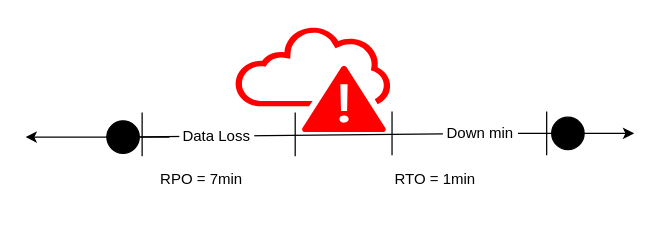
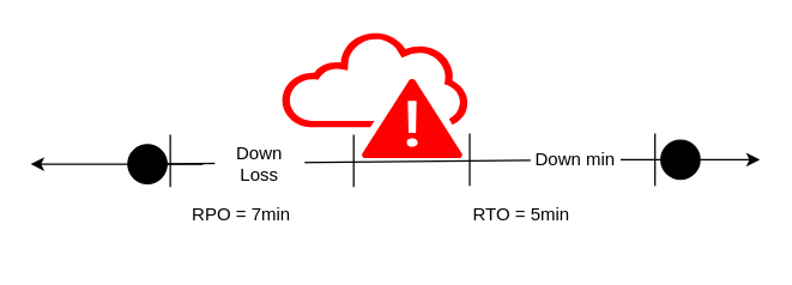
  <mxCell id="0" />
  <mxCell id="1" parent="0" />
  <mxCell id="2" value="" style="sketch=0;pointerEvents=1;shadow=0;dashed=0;html=1;strokeColor=none;labelPosition=center;verticalLabelPosition=bottom;outlineConnect=0;verticalAlign=top;align=center;shape=mxgraph.office.clouds.cloud_disaster;fillColor=#ff0000;" parent="1" vertex="1"><mxGeometry x="187" y="20" width="126" height="85" as="geometry" /></mxCell>
  <mxCell id="3" value="RPO = 7min" style="text;html=1;strokeColor=none;fillColor=none;align=center;verticalAlign=middle;whiteSpace=wrap;rounded=0;" parent="1" vertex="1"><mxGeometry x="119" y="128" width="84" height="30" as="geometry" /></mxCell>
  <mxCell id="4" value="" style="endArrow=none;html=1;rounded=0;startArrow=classic;startFill=1;" parent="1" edge="1"><mxGeometry width="50" height="50" relative="1" as="geometry"><mxPoint x="20" y="109" as="sourcePoint" /><mxPoint x="135" y="109" as="targetPoint" /></mxGeometry></mxCell>
  <mxCell id="5" value="" style="ellipse;whiteSpace=wrap;html=1;aspect=fixed;fillColor=#000000;" parent="1" vertex="1"><mxGeometry x="85" y="96" width="26" height="26" as="geometry" /></mxCell>
  <mxCell id="6" value="" style="endArrow=none;html=1;rounded=0;" parent="1" source="14" target="8" edge="1"><mxGeometry width="50" height="50" relative="1" as="geometry"><mxPoint x="111" y="109" as="sourcePoint" /><mxPoint x="624" y="109" as="targetPoint" /></mxGeometry></mxCell>
  <mxCell id="7" style="edgeStyle=orthogonalEdgeStyle;rounded=0;orthogonalLoop=1;jettySize=auto;html=1;exitX=1;exitY=0.5;exitDx=0;exitDy=0;" parent="1" source="8" edge="1"><mxGeometry relative="1" as="geometry"><mxPoint x="507" y="106" as="targetPoint" /></mxGeometry></mxCell>
  <mxCell id="8" value="" style="ellipse;whiteSpace=wrap;html=1;aspect=fixed;fillColor=#000000;" parent="1" vertex="1"><mxGeometry x="441" y="93" width="26" height="26" as="geometry" /></mxCell>
- <mxCell id="9" value="RTO = 1min" style="text;html=1;strokeColor=none;fillColor=none;align=center;verticalAlign=middle;whiteSpace=wrap;rounded=0;" parent="1" vertex="1"><mxGeometry x="306" y="128" width="84" height="30" as="geometry" /></mxCell>
+ <mxCell id="9" value="RTO = 5min" style="text;html=1;strokeColor=none;fillColor=none;align=center;verticalAlign=middle;whiteSpace=wrap;rounded=0;" parent="1" vertex="1"><mxGeometry x="306" y="128" width="84" height="30" as="geometry" /></mxCell>
  <mxCell id="10" value="" style="shape=partialRectangle;whiteSpace=wrap;html=1;left=0;right=0;fillColor=none;rotation=90;" parent="1" vertex="1"><mxGeometry x="157.5" y="45.5" width="34" height="122.5" as="geometry" /></mxCell>
  <mxCell id="11" value="" style="shape=partialRectangle;whiteSpace=wrap;html=1;left=0;right=0;fillColor=none;rotation=90;" parent="1" vertex="1"><mxGeometry x="358.13" y="44.13" width="34" height="123.75" as="geometry" /></mxCell>
  <mxCell id="12" value="" style="endArrow=none;html=1;rounded=0;" parent="1" source="5" target="14" edge="1"><mxGeometry width="50" height="50" relative="1" as="geometry"><mxPoint x="111" y="109" as="sourcePoint" /><mxPoint x="399" y="107" as="targetPoint" /></mxGeometry></mxCell>
- <mxCell id="13" value="Data Loss" style="text;html=1;strokeColor=none;fillColor=default;align=center;verticalAlign=middle;whiteSpace=wrap;rounded=0;" parent="1" vertex="1"><mxGeometry x="143" y="94" width="60" height="30" as="geometry" /></mxCell>
+ <mxCell id="13" value="Down Loss" style="text;html=1;strokeColor=none;fillColor=default;align=center;verticalAlign=middle;whiteSpace=wrap;rounded=0;" parent="1" vertex="1"><mxGeometry x="143" y="94" width="60" height="30" as="geometry" /></mxCell>
  <mxCell id="14" value="Down min" style="text;html=1;strokeColor=none;fillColor=default;align=center;verticalAlign=middle;whiteSpace=wrap;rounded=0;" parent="1" vertex="1"><mxGeometry x="354" y="91" width="60" height="30" as="geometry" /></mxCell>
